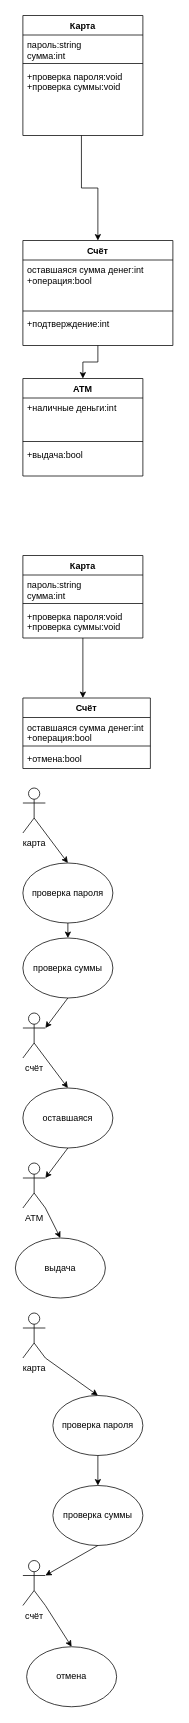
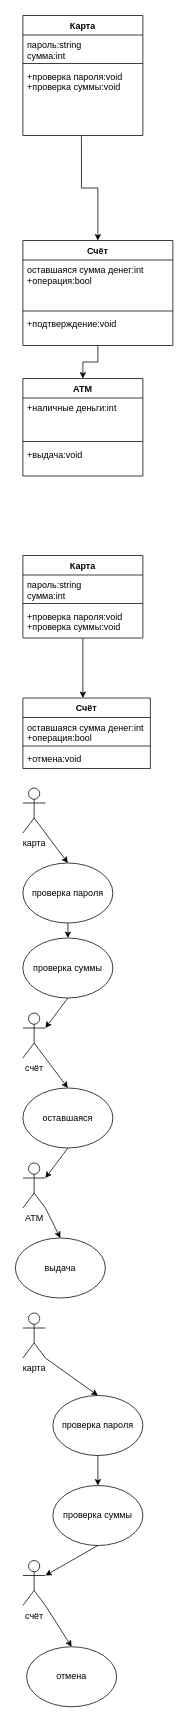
  <mxCell id="0" />
  <mxCell id="1" parent="0" />
  <mxCell id="2" value="" style="edgeStyle=orthogonalEdgeStyle;rounded=0;orthogonalLoop=1;jettySize=auto;html=1;exitX=0.488;exitY=1;exitDx=0;exitDy=0;exitPerimeter=0;" edge="1" parent="1" source="15" target="4"><mxGeometry relative="1" as="geometry"><mxPoint x="110" y="190" as="sourcePoint" /></mxGeometry></mxCell>
  <mxCell id="3" value="" style="edgeStyle=orthogonalEdgeStyle;rounded=0;orthogonalLoop=1;jettySize=auto;html=1;" edge="1" parent="1" source="4" target="8"><mxGeometry relative="1" as="geometry" /></mxCell>
  <mxCell id="4" value="Счёт" style="swimlane;fontStyle=1;align=center;verticalAlign=top;childLayout=stackLayout;horizontal=1;startSize=26;horizontalStack=0;resizeParent=1;resizeParentMax=0;resizeLast=0;collapsible=1;marginBottom=0;" vertex="1" parent="1"><mxGeometry x="30" y="320" width="200" height="140" as="geometry" /></mxCell>
  <mxCell id="5" value="оставшаяся сумма денег:int&#10;+операция:bool" style="text;strokeColor=none;fillColor=none;align=left;verticalAlign=top;spacingLeft=4;spacingRight=4;overflow=hidden;rotatable=0;points=[[0,0.5],[1,0.5]];portConstraint=eastwest;" vertex="1" parent="4"><mxGeometry y="26" width="200" height="64" as="geometry" /></mxCell>
  <mxCell id="6" value="" style="line;strokeWidth=1;fillColor=none;align=left;verticalAlign=middle;spacingTop=-1;spacingLeft=3;spacingRight=3;rotatable=0;labelPosition=right;points=[];portConstraint=eastwest;" vertex="1" parent="4"><mxGeometry y="90" width="200" height="8" as="geometry" /></mxCell>
- <mxCell id="7" value="+подтверждение:int" style="text;strokeColor=none;fillColor=none;align=left;verticalAlign=top;spacingLeft=4;spacingRight=4;overflow=hidden;rotatable=0;points=[[0,0.5],[1,0.5]];portConstraint=eastwest;" vertex="1" parent="4"><mxGeometry y="98" width="200" height="42" as="geometry" /></mxCell>
+ <mxCell id="7" value="+подтверждение:void" style="text;strokeColor=none;fillColor=none;align=left;verticalAlign=top;spacingLeft=4;spacingRight=4;overflow=hidden;rotatable=0;points=[[0,0.5],[1,0.5]];portConstraint=eastwest;" vertex="1" parent="4"><mxGeometry y="98" width="200" height="42" as="geometry" /></mxCell>
  <mxCell id="8" value="ATM" style="swimlane;fontStyle=1;align=center;verticalAlign=top;childLayout=stackLayout;horizontal=1;startSize=26;horizontalStack=0;resizeParent=1;resizeParentMax=0;resizeLast=0;collapsible=1;marginBottom=0;" vertex="1" parent="1"><mxGeometry x="30" y="504" width="160" height="130" as="geometry" /></mxCell>
  <mxCell id="9" value="+наличные деньги:int" style="text;strokeColor=none;fillColor=none;align=left;verticalAlign=top;spacingLeft=4;spacingRight=4;overflow=hidden;rotatable=0;points=[[0,0.5],[1,0.5]];portConstraint=eastwest;" vertex="1" parent="8"><mxGeometry y="26" width="160" height="54" as="geometry" /></mxCell>
  <mxCell id="10" value="" style="line;strokeWidth=1;fillColor=none;align=left;verticalAlign=middle;spacingTop=-1;spacingLeft=3;spacingRight=3;rotatable=0;labelPosition=right;points=[];portConstraint=eastwest;" vertex="1" parent="8"><mxGeometry y="80" width="160" height="8" as="geometry" /></mxCell>
- <mxCell id="11" value="+выдача:bool" style="text;strokeColor=none;fillColor=none;align=left;verticalAlign=top;spacingLeft=4;spacingRight=4;overflow=hidden;rotatable=0;points=[[0,0.5],[1,0.5]];portConstraint=eastwest;" vertex="1" parent="8"><mxGeometry y="88" width="160" height="42" as="geometry" /></mxCell>
+ <mxCell id="11" value="+выдача:void" style="text;strokeColor=none;fillColor=none;align=left;verticalAlign=top;spacingLeft=4;spacingRight=4;overflow=hidden;rotatable=0;points=[[0,0.5],[1,0.5]];portConstraint=eastwest;" vertex="1" parent="8"><mxGeometry y="88" width="160" height="42" as="geometry" /></mxCell>
  <mxCell id="12" value="Карта" style="swimlane;fontStyle=1;align=center;verticalAlign=top;childLayout=stackLayout;horizontal=1;startSize=26;horizontalStack=0;resizeParent=1;resizeParentMax=0;resizeLast=0;collapsible=1;marginBottom=0;" vertex="1" parent="1"><mxGeometry x="30" width="160" height="160" as="geometry" y="20" /></mxCell>
  <mxCell id="13" value="пароль:string&#10;сумма:int" style="text;strokeColor=none;fillColor=none;align=left;verticalAlign=top;spacingLeft=4;spacingRight=4;overflow=hidden;rotatable=0;points=[[0,0.5],[1,0.5]];portConstraint=eastwest;" vertex="1" parent="12"><mxGeometry y="26" width="160" height="34" as="geometry" /></mxCell>
  <mxCell id="14" value="" style="line;strokeWidth=1;fillColor=none;align=left;verticalAlign=middle;spacingTop=-1;spacingLeft=3;spacingRight=3;rotatable=0;labelPosition=right;points=[];portConstraint=eastwest;" vertex="1" parent="12"><mxGeometry y="60" width="160" height="8" as="geometry" /></mxCell>
  <mxCell id="15" value="+проверка пароля:void&#10;+проверка суммы:void&#10;" style="text;strokeColor=none;fillColor=none;align=left;verticalAlign=top;spacingLeft=4;spacingRight=4;overflow=hidden;rotatable=0;points=[[0,0.5],[1,0.5]];portConstraint=eastwest;" vertex="1" parent="12"><mxGeometry y="68" width="160" height="92" as="geometry" /></mxCell>
  <mxCell id="16" value="&lt;span style=&quot;font-family: &amp;#34;helvetica&amp;#34; , &amp;#34;arial&amp;#34; , sans-serif ; font-size: 0px ; white-space: nowrap&quot;&gt;%3CmxGraphModel%3E%3Croot%3E%3CmxCell%20id%3D%220%22%2F%3E%3CmxCell%20id%3D%221%22%20parent%3D%220%22%2F%3E%3CmxCell%20id%3D%222%22%20value%3D%22%D0%9A%D0%B0%D1%80%D1%82%D0%B0%22%20style%3D%22swimlane%3BfontStyle%3D1%3Balign%3Dcenter%3BverticalAlign%3Dtop%3BchildLayout%3DstackLayout%3Bhorizontal%3D1%3BstartSize%3D26%3BhorizontalStack%3D0%3BresizeParent%3D1%3BresizeParentMax%3D0%3BresizeLast%3D0%3Bcollapsible%3D1%3BmarginBottom%3D0%3B%22%20vertex%3D%221%22%20parent%3D%221%22%3E%3CmxGeometry%20x%3D%22120%22%20width%3D%22160%22%20height%3D%22160%22%20as%3D%22geometry%22%2F%3E%3C%2FmxCell%3E%3CmxCell%20id%3D%223%22%20value%3D%22string%20%D0%BF%D0%B0%D1%80%D0%BE%D0%BB%D1%8C%3B%26%2310%3Bint%20%D1%81%D1%83%D0%BC%D0%BC%D0%B0%3B%22%20style%3D%22text%3BstrokeColor%3Dnone%3BfillColor%3Dnone%3Balign%3Dleft%3BverticalAlign%3Dtop%3BspacingLeft%3D4%3BspacingRight%3D4%3Boverflow%3Dhidden%3Brotatable%3D0%3Bpoints%3D%5B%5B0%2C0.5%5D%2C%5B1%2C0.5%5D%5D%3BportConstraint%3Deastwest%3B%22%20vertex%3D%221%22%20parent%3D%222%22%3E%3CmxGeometry%20y%3D%2226%22%20width%3D%22160%22%20height%3D%2234%22%20as%3D%22geometry%22%2F%3E%3C%2FmxCell%3E%3CmxCell%20id%3D%224%22%20value%3D%22%22%20style%3D%22line%3BstrokeWidth%3D1%3BfillColor%3Dnone%3Balign%3Dleft%3BverticalAlign%3Dmiddle%3BspacingTop%3D-1%3BspacingLeft%3D3%3BspacingRight%3D3%3Brotatable%3D0%3BlabelPosition%3Dright%3Bpoints%3D%5B%5D%3BportConstraint%3Deastwest%3B%22%20vertex%3D%221%22%20parent%3D%222%22%3E%3CmxGeometry%20y%3D%2260%22%20width%3D%22160%22%20height%3D%228%22%20as%3D%22geometry%22%2F%3E%3C%2FmxCell%3E%3CmxCell%20id%3D%225%22%20value%3D%22public%3A%26%2310%3Bvoid%20%D0%B2%D0%B5%D1%80%D0%B8%D1%84%D0%B8%D0%BA%D0%B0%D1%86%D0%B8%D1%8F()%26%2310%3B%7B%26%2310%3B%D0%BF%D1%80%D0%BE%D0%B2%D0%B5%D1%80%D0%BA%D0%B0%20%D0%BF%D0%B0%D1%80%D0%BE%D0%BB%D1%8F()%3B%26%2310%3B%D0%BF%D1%80%D0%BE%D0%B2%D0%B5%D1%80%D0%BA%D0%B0%20%D1%81%D1%83%D0%BC%D0%BC%D1%8B()%3B%26%2310%3B%7D%22%20style%3D%22text%3BstrokeColor%3Dnone%3BfillColor%3Dnone%3Balign%3Dleft%3BverticalAlign%3Dtop%3BspacingLeft%3D4%3BspacingRight%3D4%3Boverflow%3Dhidden%3Brotatable%3D0%3Bpoints%3D%5B%5B0%2C0.5%5D%2C%5B1%2C0.5%5D%5D%3BportConstraint%3Deastwest%3B%22%20vertex%3D%221%22%20parent%3D%222%22%3E%3CmxGeometry%20y%3D%2268%22%20width%3D%22160%22%20height%3D%2292%22%20as%3D%22geometry%22%2F%3E%3C%2FmxCell%3E%3C%2Froot%3E%3C%2FmxGraphModel%3E&lt;/span&gt;" style="text;html=1;strokeColor=none;fillColor=none;align=center;verticalAlign=middle;whiteSpace=wrap;rounded=0;" vertex="1" parent="1"><mxGeometry x="30" y="700" width="40" height="20" as="geometry" /></mxCell>
  <mxCell id="17" value="" style="edgeStyle=orthogonalEdgeStyle;rounded=0;orthogonalLoop=1;jettySize=auto;html=1;" edge="1" parent="1" source="18"><mxGeometry relative="1" as="geometry"><mxPoint x="110" y="930" as="targetPoint" /></mxGeometry></mxCell>
  <mxCell id="18" value="Карта" style="swimlane;fontStyle=1;align=center;verticalAlign=top;childLayout=stackLayout;horizontal=1;startSize=26;horizontalStack=0;resizeParent=1;resizeParentMax=0;resizeLast=0;collapsible=1;marginBottom=0;" vertex="1" parent="1"><mxGeometry x="30" y="740" width="160" height="110" as="geometry" /></mxCell>
  <mxCell id="19" value="пароль:string&#10;сумма:int" style="text;strokeColor=none;fillColor=none;align=left;verticalAlign=top;spacingLeft=4;spacingRight=4;overflow=hidden;rotatable=0;points=[[0,0.5],[1,0.5]];portConstraint=eastwest;" vertex="1" parent="18"><mxGeometry y="26" width="160" height="34" as="geometry" /></mxCell>
  <mxCell id="20" value="" style="line;strokeWidth=1;fillColor=none;align=left;verticalAlign=middle;spacingTop=-1;spacingLeft=3;spacingRight=3;rotatable=0;labelPosition=right;points=[];portConstraint=eastwest;" vertex="1" parent="18"><mxGeometry y="60" width="160" height="8" as="geometry" /></mxCell>
  <mxCell id="21" value="+проверка пароля:void&#10;+проверка суммы:void" style="text;strokeColor=none;fillColor=none;align=left;verticalAlign=top;spacingLeft=4;spacingRight=4;overflow=hidden;rotatable=0;points=[[0,0.5],[1,0.5]];portConstraint=eastwest;" vertex="1" parent="18"><mxGeometry y="68" width="160" height="42" as="geometry" /></mxCell>
  <mxCell id="22" value="Счёт" style="swimlane;fontStyle=1;align=center;verticalAlign=top;childLayout=stackLayout;horizontal=1;startSize=26;horizontalStack=0;resizeParent=1;resizeParentMax=0;resizeLast=0;collapsible=1;marginBottom=0;" vertex="1" parent="1"><mxGeometry x="30" y="930" width="170" height="94" as="geometry" /></mxCell>
  <mxCell id="23" value="оставшаяся сумма денег:int&#10;+операция:bool" style="text;strokeColor=none;fillColor=none;align=left;verticalAlign=top;spacingLeft=4;spacingRight=4;overflow=hidden;rotatable=0;points=[[0,0.5],[1,0.5]];portConstraint=eastwest;" vertex="1" parent="22"><mxGeometry y="26" width="170" height="34" as="geometry" /></mxCell>
  <mxCell id="24" value="" style="line;strokeWidth=1;fillColor=none;align=left;verticalAlign=middle;spacingTop=-1;spacingLeft=3;spacingRight=3;rotatable=0;labelPosition=right;points=[];portConstraint=eastwest;" vertex="1" parent="22"><mxGeometry y="60" width="170" height="8" as="geometry" /></mxCell>
- <mxCell id="25" value="+отмена:bool" style="text;strokeColor=none;fillColor=none;align=left;verticalAlign=top;spacingLeft=4;spacingRight=4;overflow=hidden;rotatable=0;points=[[0,0.5],[1,0.5]];portConstraint=eastwest;" vertex="1" parent="22"><mxGeometry y="68" width="170" height="26" as="geometry" /></mxCell>
+ <mxCell id="25" value="+отмена:void" style="text;strokeColor=none;fillColor=none;align=left;verticalAlign=top;spacingLeft=4;spacingRight=4;overflow=hidden;rotatable=0;points=[[0,0.5],[1,0.5]];portConstraint=eastwest;" vertex="1" parent="22"><mxGeometry y="68" width="170" height="26" as="geometry" /></mxCell>
  <mxCell id="26" value="карта" style="shape=umlActor;verticalLabelPosition=bottom;labelBackgroundColor=#ffffff;verticalAlign=top;html=1;outlineConnect=0;" vertex="1" parent="1"><mxGeometry x="30" y="1050" width="30" height="60" as="geometry" /></mxCell>
  <mxCell id="27" value="проверка пароля" style="ellipse;whiteSpace=wrap;html=1;" vertex="1" parent="1"><mxGeometry x="30" y="1150" width="120" height="80" as="geometry" /></mxCell>
  <mxCell id="28" value="проверка суммы" style="ellipse;whiteSpace=wrap;html=1;" vertex="1" parent="1"><mxGeometry x="30" y="1250" width="120" height="80" as="geometry" /></mxCell>
  <mxCell id="29" value="счёт" style="shape=umlActor;verticalLabelPosition=bottom;labelBackgroundColor=#ffffff;verticalAlign=top;html=1;outlineConnect=0;" vertex="1" parent="1"><mxGeometry x="30" y="1350" width="30" height="60" as="geometry" /></mxCell>
  <mxCell id="30" value="оставшаяся" style="ellipse;whiteSpace=wrap;html=1;" vertex="1" parent="1"><mxGeometry x="30" y="1450" width="120" height="80" as="geometry" /></mxCell>
  <mxCell id="31" value="ATM" style="shape=umlActor;verticalLabelPosition=bottom;labelBackgroundColor=#ffffff;verticalAlign=top;html=1;outlineConnect=0;" vertex="1" parent="1"><mxGeometry x="30" y="1550" width="30" height="60" as="geometry" /></mxCell>
  <mxCell id="32" value="выдача" style="ellipse;whiteSpace=wrap;html=1;" vertex="1" parent="1"><mxGeometry x="20" y="1650" width="120" height="80" as="geometry" /></mxCell>
  <mxCell id="33" value="" style="endArrow=classic;html=1;exitX=1;exitY=1;exitDx=0;exitDy=0;exitPerimeter=0;entryX=0.5;entryY=0;entryDx=0;entryDy=0;" edge="1" parent="1" source="26" target="27"><mxGeometry width="50" height="50" relative="1" as="geometry"><mxPoint x="200" y="1130" as="sourcePoint" /><mxPoint x="250" y="1080" as="targetPoint" /></mxGeometry></mxCell>
  <mxCell id="34" value="" style="endArrow=classic;html=1;exitX=0.5;exitY=1;exitDx=0;exitDy=0;entryX=0.5;entryY=0;entryDx=0;entryDy=0;" edge="1" parent="1" source="27" target="28"><mxGeometry width="50" height="50" relative="1" as="geometry"><mxPoint x="220" y="1255" as="sourcePoint" /><mxPoint x="270" y="1205" as="targetPoint" /></mxGeometry></mxCell>
  <mxCell id="35" value="" style="endArrow=classic;html=1;exitX=0.5;exitY=1;exitDx=0;exitDy=0;entryX=1;entryY=0.333;entryDx=0;entryDy=0;entryPerimeter=0;" edge="1" parent="1" source="28" target="29"><mxGeometry width="50" height="50" relative="1" as="geometry"><mxPoint x="30" y="1800" as="sourcePoint" /><mxPoint x="80" y="1750" as="targetPoint" /></mxGeometry></mxCell>
  <mxCell id="36" value="" style="endArrow=classic;html=1;exitX=1;exitY=1;exitDx=0;exitDy=0;exitPerimeter=0;entryX=0.5;entryY=0;entryDx=0;entryDy=0;" edge="1" parent="1" source="29" target="30"><mxGeometry width="50" height="50" relative="1" as="geometry"><mxPoint x="30" y="1800" as="sourcePoint" /><mxPoint x="80" y="1750" as="targetPoint" /></mxGeometry></mxCell>
  <mxCell id="37" value="" style="endArrow=classic;html=1;exitX=0.5;exitY=1;exitDx=0;exitDy=0;entryX=1;entryY=0.333;entryDx=0;entryDy=0;entryPerimeter=0;" edge="1" parent="1" source="30" target="31"><mxGeometry width="50" height="50" relative="1" as="geometry"><mxPoint x="30" y="1800" as="sourcePoint" /><mxPoint x="80" y="1750" as="targetPoint" /></mxGeometry></mxCell>
  <mxCell id="38" value="" style="endArrow=classic;html=1;exitX=1;exitY=1;exitDx=0;exitDy=0;exitPerimeter=0;entryX=0.5;entryY=0;entryDx=0;entryDy=0;" edge="1" parent="1" source="31" target="32"><mxGeometry width="50" height="50" relative="1" as="geometry"><mxPoint x="30" y="1800" as="sourcePoint" /><mxPoint x="80" y="1750" as="targetPoint" /></mxGeometry></mxCell>
  <mxCell id="39" value="карта" style="shape=umlActor;verticalLabelPosition=bottom;labelBackgroundColor=#ffffff;verticalAlign=top;html=1;outlineConnect=0;" vertex="1" parent="1"><mxGeometry x="30" y="1750" width="30" height="60" as="geometry" /></mxCell>
  <mxCell id="40" value="проверка пароля" style="ellipse;whiteSpace=wrap;html=1;" vertex="1" parent="1"><mxGeometry x="70" y="1860" width="120" height="80" as="geometry" /></mxCell>
  <mxCell id="41" value="проверка суммы" style="ellipse;whiteSpace=wrap;html=1;" vertex="1" parent="1"><mxGeometry x="70" y="1980" width="120" height="80" as="geometry" /></mxCell>
  <mxCell id="42" value="" style="endArrow=classic;html=1;entryX=0.5;entryY=0;entryDx=0;entryDy=0;exitX=1;exitY=1;exitDx=0;exitDy=0;exitPerimeter=0;" edge="1" parent="1" source="39" target="40"><mxGeometry width="50" height="50" relative="1" as="geometry"><mxPoint x="10" y="1950" as="sourcePoint" /><mxPoint x="80" y="2080" as="targetPoint" /></mxGeometry></mxCell>
  <mxCell id="43" value="" style="endArrow=classic;html=1;exitX=0.5;exitY=1;exitDx=0;exitDy=0;entryX=0.5;entryY=0;entryDx=0;entryDy=0;" edge="1" parent="1" source="40" target="41"><mxGeometry width="50" height="50" relative="1" as="geometry"><mxPoint x="30" y="2130" as="sourcePoint" /><mxPoint x="80" y="2080" as="targetPoint" /></mxGeometry></mxCell>
  <mxCell id="44" value="счёт" style="shape=umlActor;verticalLabelPosition=bottom;labelBackgroundColor=#ffffff;verticalAlign=top;html=1;outlineConnect=0;" vertex="1" parent="1"><mxGeometry x="30" y="2080" width="30" height="60" as="geometry" /></mxCell>
  <mxCell id="45" value="отмена" style="ellipse;whiteSpace=wrap;html=1;" vertex="1" parent="1"><mxGeometry x="35" y="2195" width="120" height="80" as="geometry" /></mxCell>
  <mxCell id="46" value="" style="endArrow=classic;html=1;exitX=1;exitY=1;exitDx=0;exitDy=0;exitPerimeter=0;entryX=0.5;entryY=0;entryDx=0;entryDy=0;" edge="1" parent="1" source="44" target="45"><mxGeometry width="50" height="50" relative="1" as="geometry"><mxPoint x="30" y="2330" as="sourcePoint" /><mxPoint x="80" y="2280" as="targetPoint" /></mxGeometry></mxCell>
  <mxCell id="47" value="" style="endArrow=classic;html=1;exitX=0.5;exitY=1;exitDx=0;exitDy=0;entryX=1;entryY=0.333;entryDx=0;entryDy=0;entryPerimeter=0;" edge="1" parent="1" source="41" target="44"><mxGeometry width="50" height="50" relative="1" as="geometry"><mxPoint x="30" y="2330" as="sourcePoint" /><mxPoint x="80" y="2280" as="targetPoint" /></mxGeometry></mxCell>
